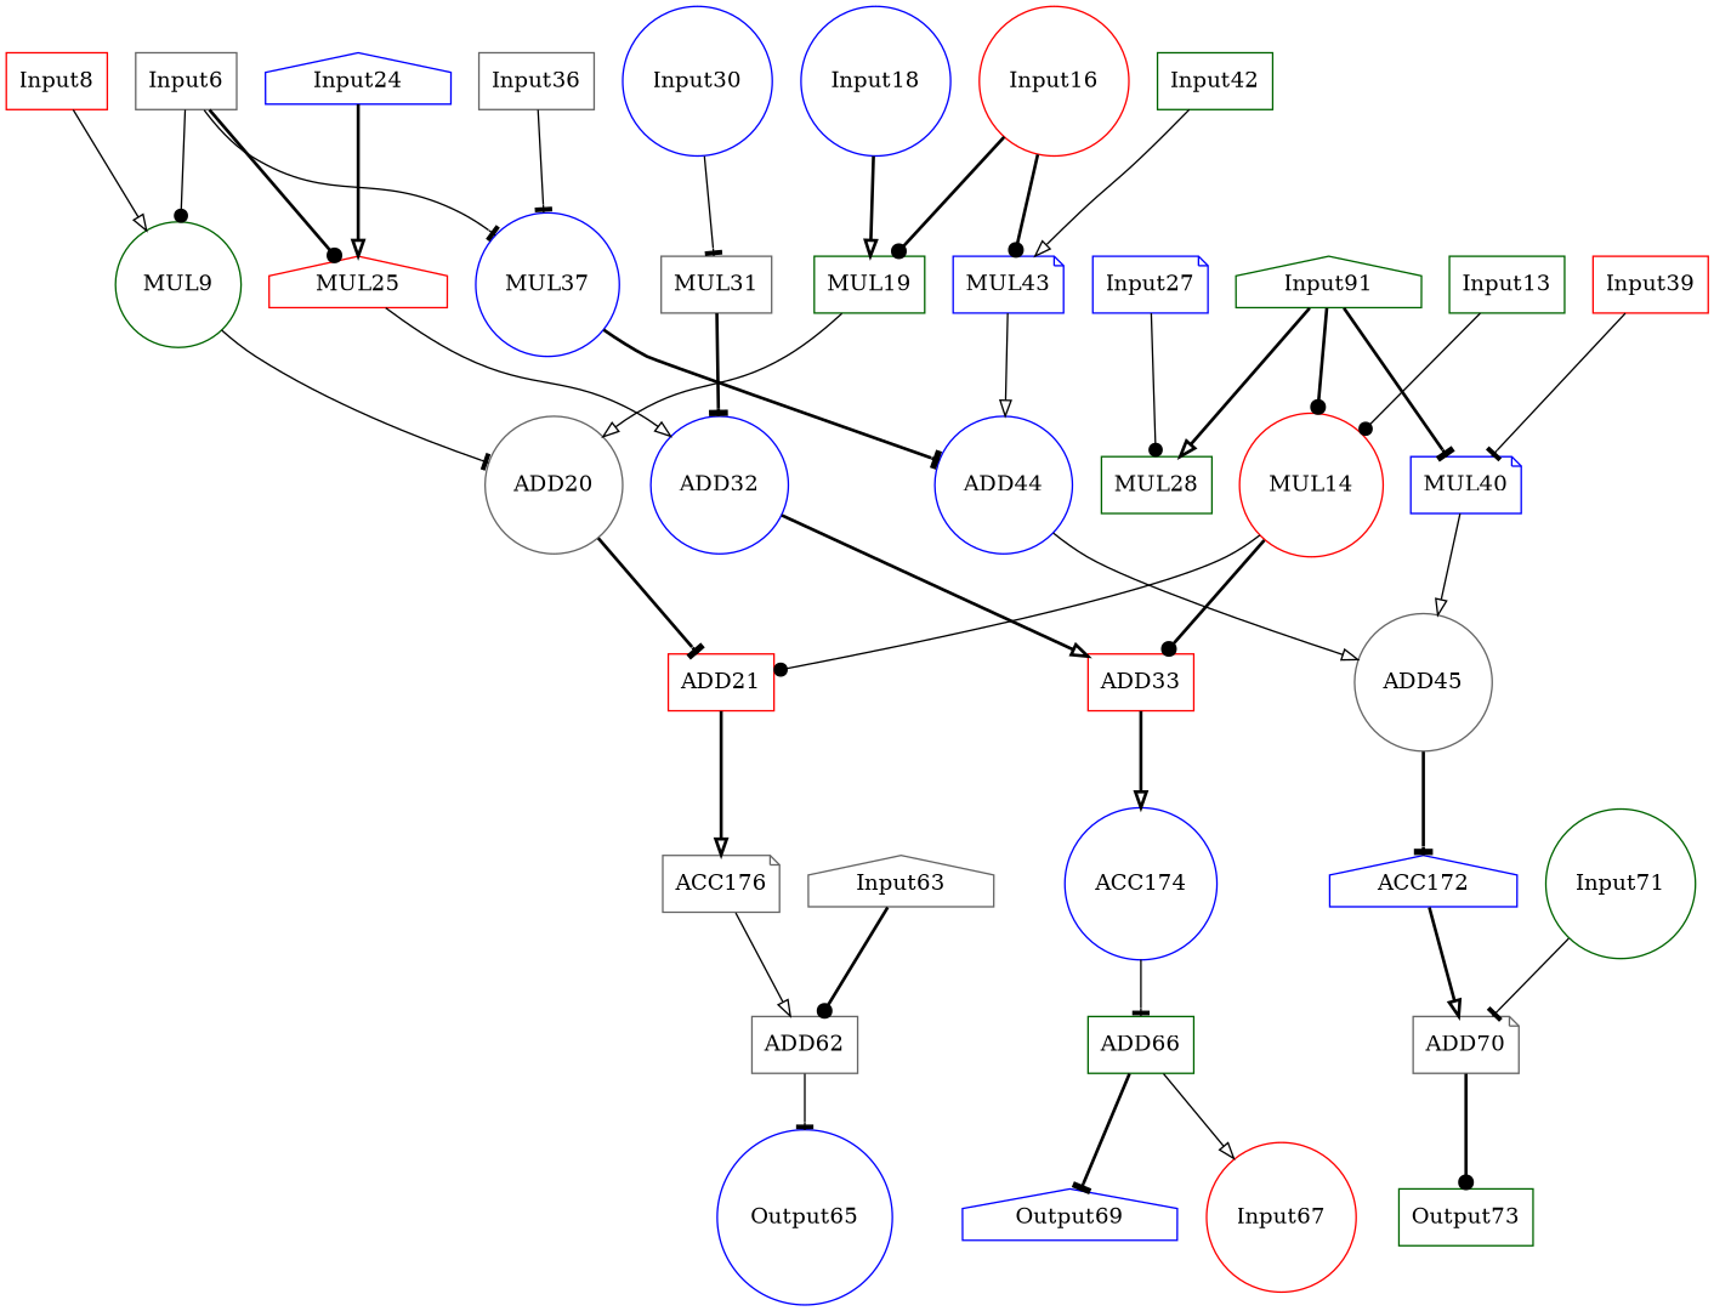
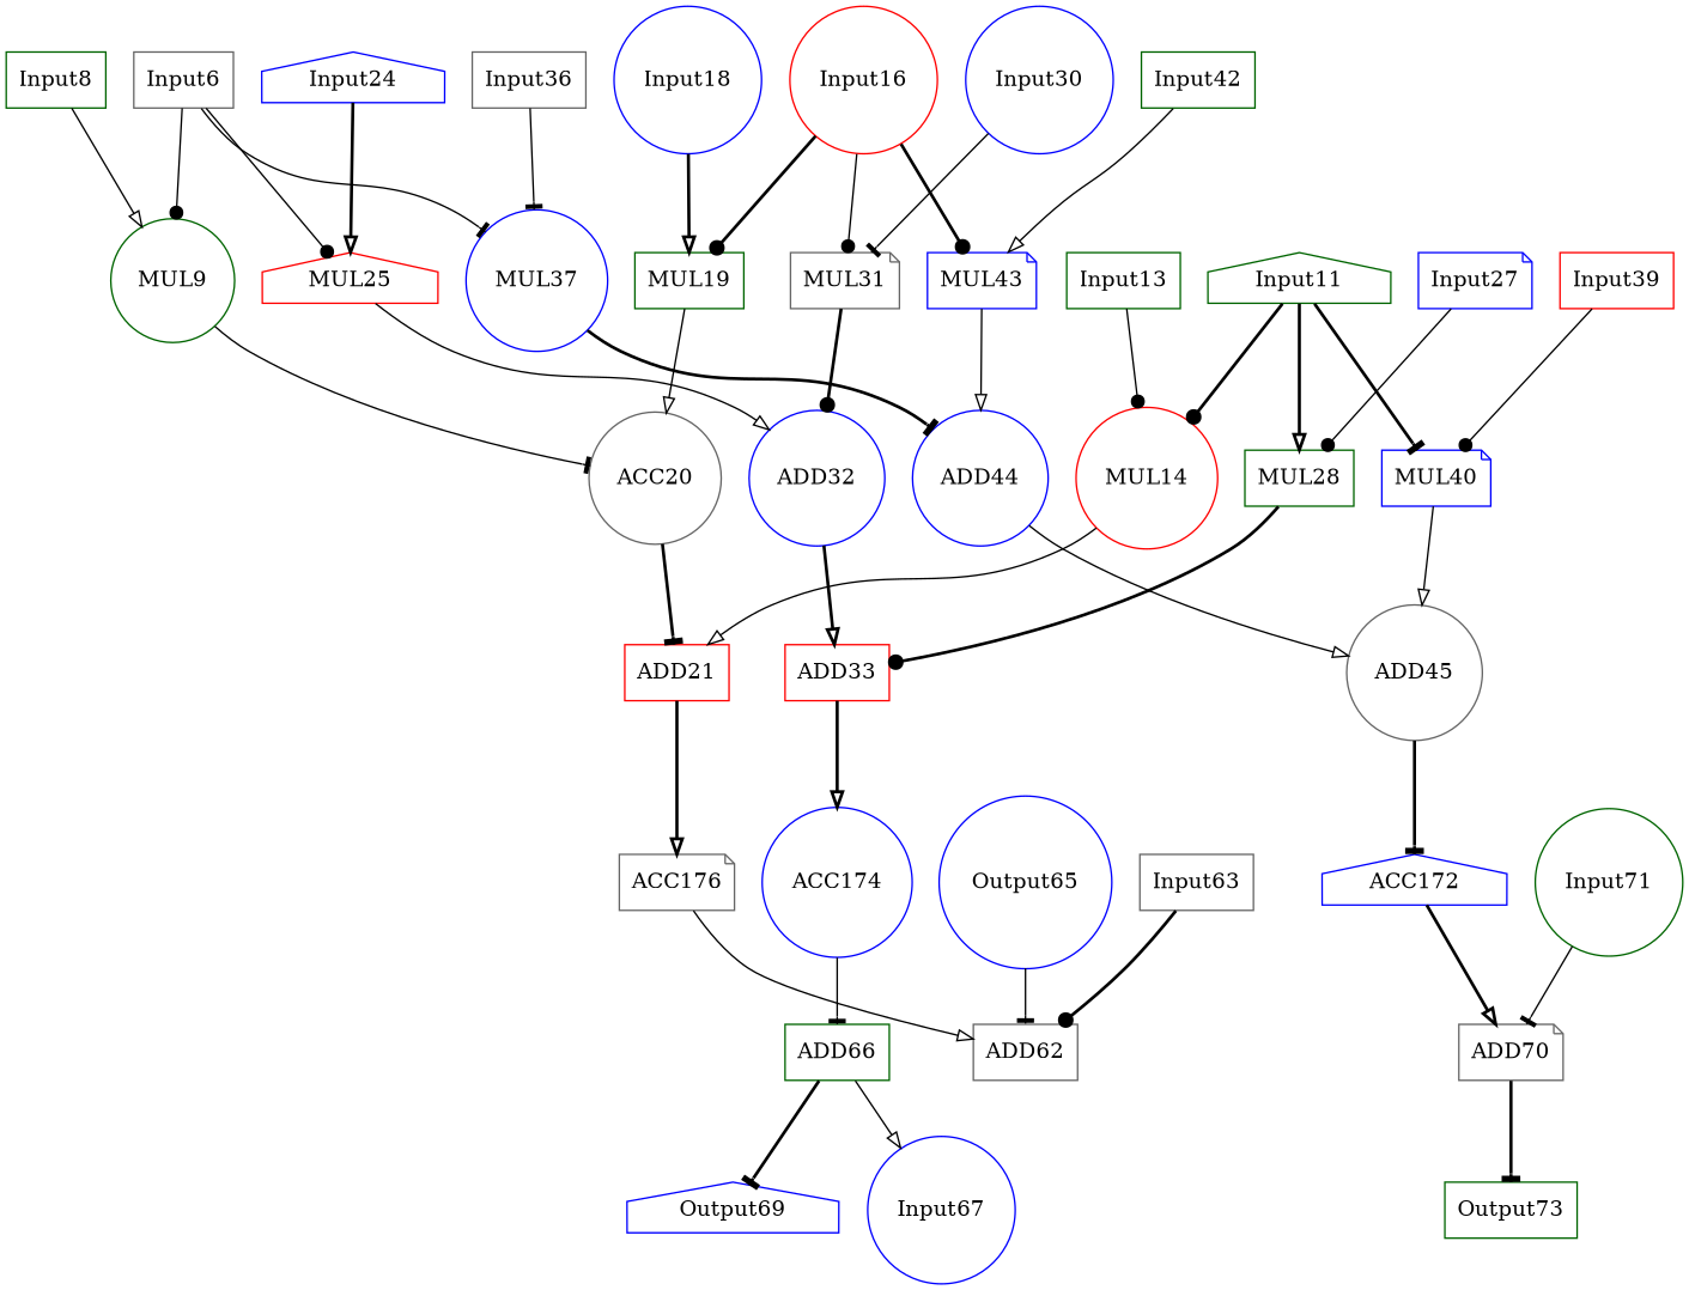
  digraph {
    node [color=blue opcode=input shape=box]
    edge [arrowhead=onormal operand=0 style=solid]
    Input6 [color=gray40 offset="0, 0" pattern="4, 5, 108, 5, -508, 27, -492, 27" ref_name=A0]
    MUL9 [color=darkgreen opcode=mul shape=circle]
    MUL25 [color=red opcode=mul shape=house]
    MUL37 [opcode=mul shape=circle]
-   ADD20 [color=gray40 opcode=add shape=circle]
+   ADD20 [color=gray40 opcode=add shape=circle label=ACC20]
    ADD32 [opcode=add shape=circle]
    ADD44 [opcode=add shape=circle]
-   Input8 [color=red offset="0, 0" pattern="4, 5, 4, 5, -96, 27, -96, 27" ref_name=W00]
+   Input8 [color=darkgreen offset="0, 0" pattern="4, 5, 4, 5, -96, 27, -96, 27" ref_name=W00]
    ADD21 [color=red opcode=add]
-   Input11 [color=darkgreen offset="0, 0" pattern="4, 5, 108, 5, -508, 27, -492, 27" ref_name=A1 shape=house label=Input91]
+   Input11 [color=darkgreen offset="0, 0" pattern="4, 5, 108, 5, -508, 27, -492, 27" ref_name=A1 shape=house]
    MUL14 [color=red opcode=mul shape=circle]
    MUL28 [color=darkgreen opcode=mul]
    MUL40 [opcode=mul shape=note]
    ADD33 [color=red opcode=add]
    ADD45 [color=gray40 opcode=add shape=circle]
    Input13 [color=darkgreen offset="0, 0" pattern="4, 5, 4, 5, -96, 27, -96, 27" ref_name=W01]
    ACC176 [acc_first=1 acc_params="0, 25, 1, 729" color=gray40 opcode=acc shape=note]
    Input16 [color=red offset="0, 0" pattern="4, 5, 108, 5, -508, 27, -492, 27" ref_name=A2 shape=circle]
    MUL19 [color=darkgreen opcode=mul]
-   MUL31 [color=gray40 opcode=mul]
+   MUL31 [color=gray40 opcode=mul shape=note]
    MUL43 [opcode=mul shape=note]
    Input18 [offset="0, 0" pattern="4, 5, 4, 5, -96, 27, -96, 27" ref_name=W02 shape=circle]
    ADD62 [color=gray40 opcode=add]
    Input24 [offset="0, 0" pattern="4, 5, 4, 5, -96, 27, -96, 27" ref_name=W10 shape=house]
    Input27 [offset="0, 0" pattern="4, 5, 4, 5, -96, 27, -96, 27" ref_name=W11 shape=note]
    ACC174 [acc_first=1 acc_params="0, 25, 1, 729" opcode=acc shape=circle]
    Input30 [offset="0, 0" pattern="4, 5, 4, 5, -96, 27, -96, 27" ref_name=W12 shape=circle]
    ADD66 [color=darkgreen opcode=add]
    Input36 [color=gray40 offset="0, 0" pattern="4, 5, 4, 5, -96, 27, -96, 27" ref_name=W20]
    Input39 [color=red offset="0, 0" pattern="4, 5, 4, 5, -96, 27, -96, 27" ref_name=W21]
    ACC172 [acc_first=1 acc_params="0, 25, 1, 729" opcode=acc shape=house]
    Input42 [color=darkgreen offset="0, 0" pattern="4, 5, 4, 5, -96, 27, -96, 27" ref_name=W22]
    ADD70 [color=gray40 opcode=add shape=note]
    Output65 [offset="0, 0" opcode=output pattern="0, 5, 0, 5, 4, 27, 4, 27" ref_name=B0 shape=circle]
-   Input63 [color=gray40 offset="0, 0" pattern="0, 5, 0, 5, 4, 27, 4, 27" ref_name=U0 shape=house]
+   Input63 [color=gray40 offset="0, 0" pattern="0, 5, 0, 5, 4, 27, 4, 27" ref_name=U0]
    Output69 [offset="0, 0" opcode=output pattern="0, 5, 0, 5, 4, 27, 4, 27" ref_name=B1 shape=house]
-   Input67 [color=red offset="0, 0" pattern="0, 5, 0, 5, 4, 27, 4, 27" ref_name=U1 shape=circle]
+   Input67 [offset="0, 0" pattern="0, 5, 0, 5, 4, 27, 4, 27" ref_name=U1 shape=circle]
    Output73 [color=darkgreen offset="0, 0" opcode=output pattern="0, 5, 0, 5, 4, 27, 4, 27" ref_name=B2]
    Input71 [color=darkgreen offset="0, 0" pattern="0, 5, 0, 5, 4, 27, 4, 27" ref_name=U2 shape=circle]
    Input6 -> MUL9 [arrowhead=dot operand=1]
-   Input6 -> MUL25 [arrowhead=dot operand=1 style=bold]
+   Input6 -> MUL25 [arrowhead=dot operand=1]
    Input6 -> MUL37 [arrowhead=tee operand=1]
    MUL9 -> ADD20 [arrowhead=tee]
    MUL25 -> ADD32
    MUL37 -> ADD44 [arrowhead=tee style=bold]
    ADD20 -> ADD21 [arrowhead=tee style=bold]
    ADD32 -> ADD33 [style=bold]
    ADD44 -> ADD45
    Input8 -> MUL9
    ADD21 -> ACC176 [style=bold]
    Input11 -> MUL14 [arrowhead=dot operand=1 style=bold]
    Input11 -> MUL28 [operand=1 style=bold]
    Input11 -> MUL40 [arrowhead=tee operand=1 style=bold]
-   MUL14 -> ADD21 [arrowhead=dot operand=1]
-   MUL14 -> ADD33 [arrowhead=dot operand=1 style=bold]
+   MUL14 -> ADD21 [operand=1]
+   MUL28 -> ADD33 [arrowhead=dot operand=1 style=bold]
    MUL40 -> ADD45 [operand=1]
    ADD33 -> ACC174 [style=bold]
    ADD45 -> ACC172 [arrowhead=tee style=bold]
    Input13 -> MUL14 [arrowhead=dot]
    ACC176 -> ADD62 [operand=1]
    Input16 -> MUL19 [arrowhead=dot operand=1 style=bold]
+   Input16 -> MUL31 [arrowhead=dot operand=1]
    Input16 -> MUL43 [arrowhead=dot operand=1 style=bold]
    MUL19 -> ADD20 [operand=1]
-   MUL31 -> ADD32 [arrowhead=tee operand=1 style=bold]
+   MUL31 -> ADD32 [arrowhead=dot operand=1 style=bold]
    MUL43 -> ADD44 [operand=1]
    Input18 -> MUL19 [style=bold]
-   ADD62 -> Output65 [arrowhead=tee]
+   Output65 -> ADD62 [arrowhead=tee]
    Input24 -> MUL25 [style=bold]
    Input27 -> MUL28 [arrowhead=dot]
    ACC174 -> ADD66 [arrowhead=tee operand=1]
    Input30 -> MUL31 [arrowhead=tee]
    ADD66 -> Output69 [arrowhead=tee style=bold]
    ADD66 -> Input67
    Input36 -> MUL37 [arrowhead=tee]
-   Input39 -> MUL40 [arrowhead=tee]
+   Input39 -> MUL40 [arrowhead=dot]
    ACC172 -> ADD70 [operand=1 style=bold]
    Input42 -> MUL43
-   ADD70 -> Output73 [arrowhead=dot style=bold]
+   ADD70 -> Output73 [arrowhead=tee style=bold]
    Input63 -> ADD62 [arrowhead=dot style=bold]
    Input71 -> ADD70 [arrowhead=tee]
  }
